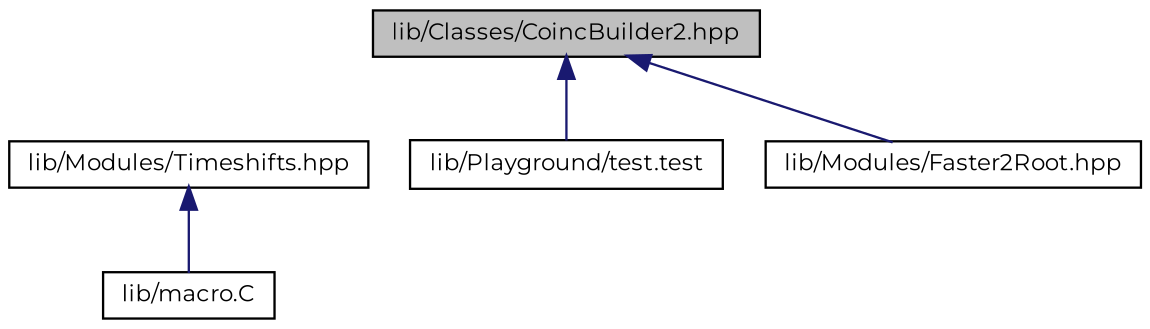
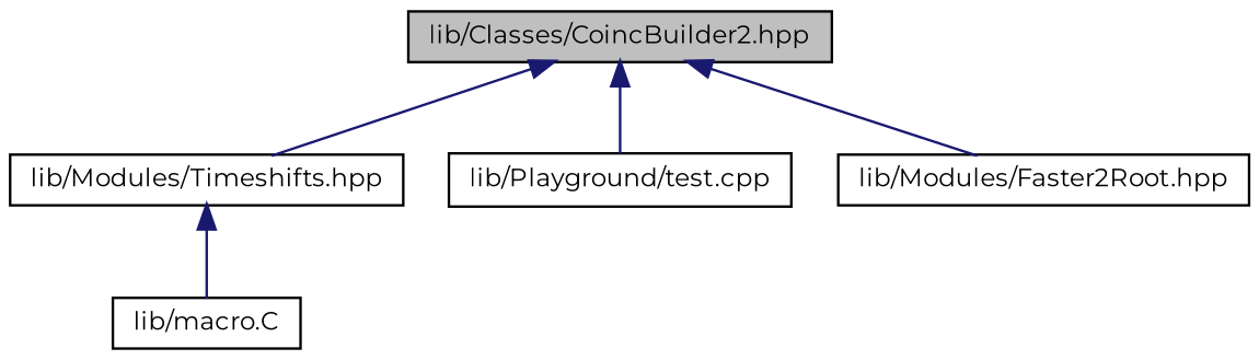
  digraph {
    fontname=Montserrat
    node [color=black fillcolor=white fontname=Montserrat fontsize=10 shape=record style=filled]
    edge [color=midnightblue dir=back fontname=Montserrat fontsize=10 labelfontname=Helvetica labelfontsize=10 style=solid]
    n1 [fillcolor=grey75 fontcolor=black height=0.2 label="lib/Classes/CoincBuilder2.hpp" width=0.4]
    n2 [height=0.2 label="lib/Modules/Timeshifts.hpp" width=0.4]
-   n3 [height=0.2 label="lib/Playground/test.test" width=0.4]
+   n3 [height=0.2 label="lib/Playground/test.cpp" width=0.4]
    n4 [height=0.2 label="lib/Modules/Faster2Root.hpp" width=0.4]
    n5 [height=0.2 label="lib/macro.C" width=0.4]
+   n1 -> n2
    n1 -> n3
    n1 -> n4
    n2 -> n5
  }
